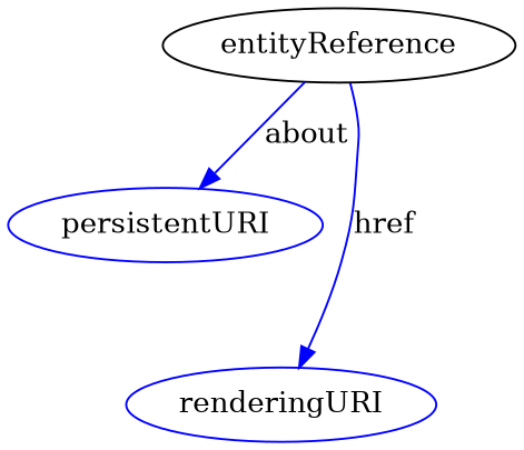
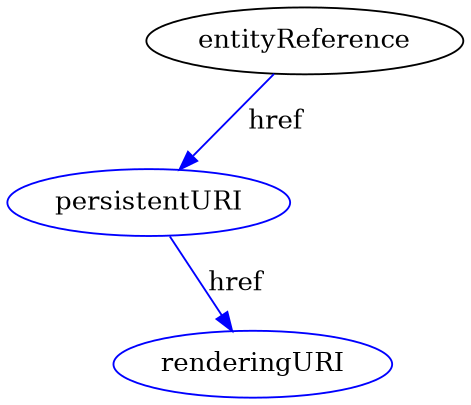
  digraph {
    node [color=blue]
    edge [color=blue style=solid]
    n1 [height=0.5 label=entityReference width=1.8356 color=""]
    n2 [height=0.5 label=persistentURI width=1.6453]
    n3 [height=0.5 label=renderingURI width=1.645]
-   n1 -> n2 [label=about]
-   n1 -> n3 [label=href]
+   n1 -> n2 [label=href]
+   n2 -> n3 [label=href]
  }
